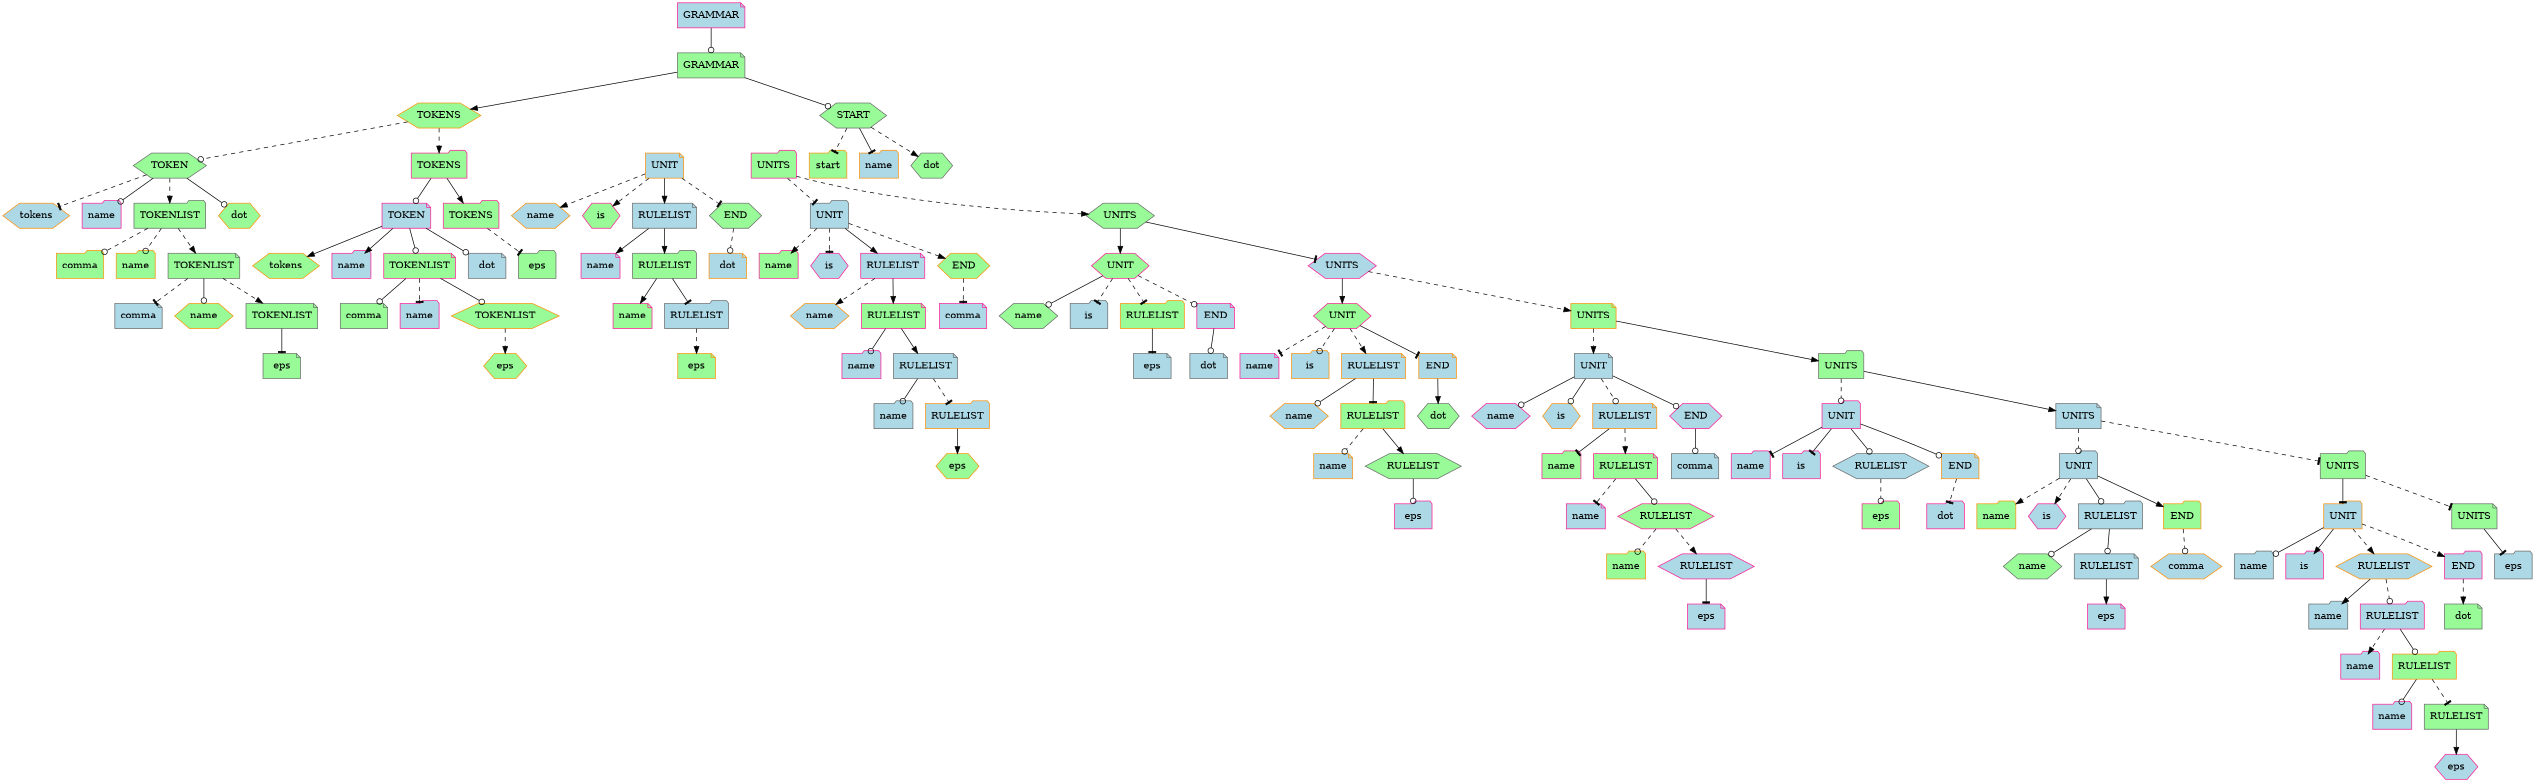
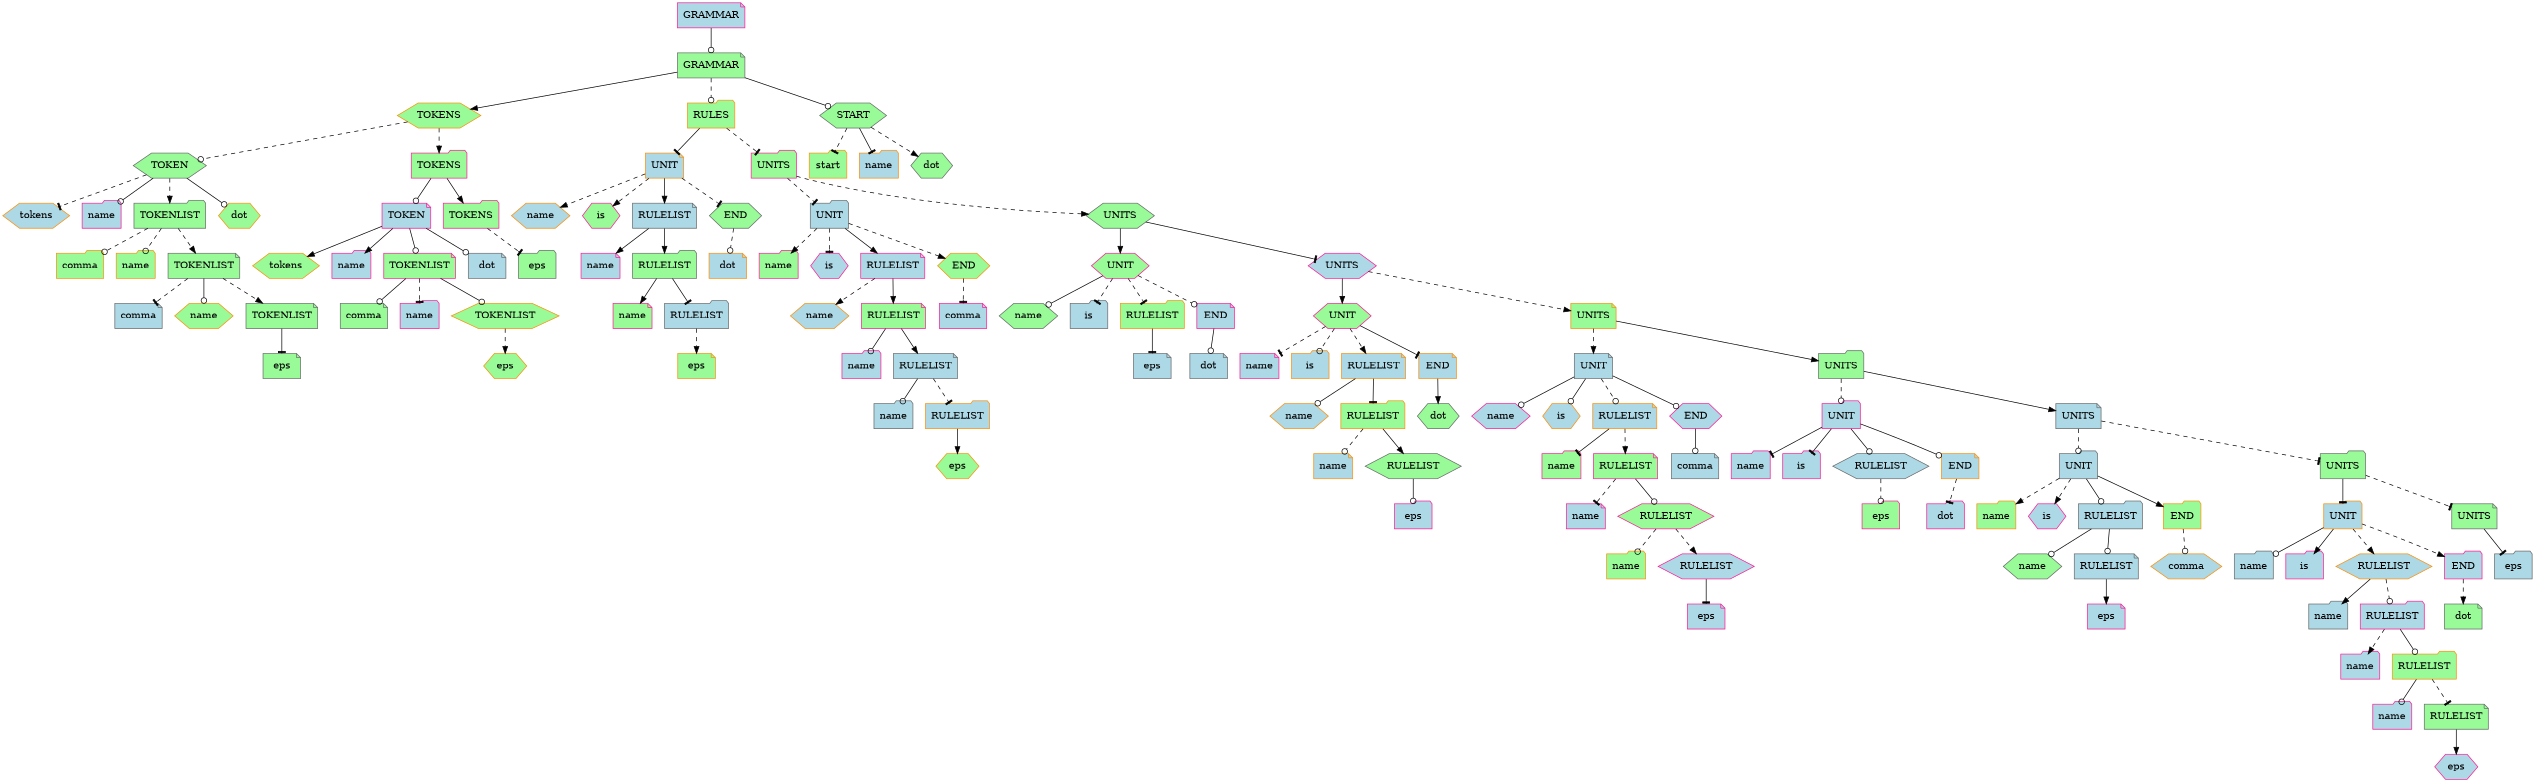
  digraph {
    node [shape=folder style=filled fillcolor=lightblue color=deeppink]
    edge [style=solid arrowhead=normal]
    n1 [label=GRAMMAR shape=note]
    n2 [label=GRAMMAR shape=note fillcolor=palegreen color=gray40]
    n3 [label=TOKENS shape=hexagon fillcolor=palegreen color=darkorange]
+   n4 [label=RULES fillcolor=palegreen color=darkorange]
    n5 [label=START shape=hexagon fillcolor=palegreen color=gray40]
    n6 [label=TOKEN shape=hexagon fillcolor=palegreen color=gray40]
    n7 [label=TOKENS fillcolor=palegreen]
    n8 [label=tokens shape=hexagon color=darkorange]
    n9 [label=name]
    n10 [label=TOKENLIST fillcolor=palegreen color=gray40]
    n11 [label=dot shape=hexagon fillcolor=palegreen color=darkorange]
    n12 [label=comma fillcolor=palegreen color=darkorange]
    n13 [label=name fillcolor=palegreen color=darkorange]
    n14 [label=TOKENLIST shape=note fillcolor=palegreen color=gray40]
    n15 [label=comma shape=note color=gray40]
    n16 [label=name shape=hexagon fillcolor=palegreen color=darkorange]
    n17 [label=TOKENLIST shape=note fillcolor=palegreen color=gray40]
    n18 [label=eps shape=note fillcolor=palegreen color=gray40]
    n19 [label=TOKEN shape=note]
    n20 [label=TOKENS fillcolor=palegreen]
    n21 [label=tokens shape=hexagon fillcolor=palegreen color=darkorange]
    n22 [label=name]
    n23 [label=TOKENLIST shape=note fillcolor=palegreen]
    n24 [label=dot shape=note color=gray40]
    n25 [label=comma shape=note fillcolor=palegreen color=gray40]
    n26 [label=name]
    n27 [label=TOKENLIST shape=hexagon fillcolor=palegreen color=darkorange]
    n28 [label=eps shape=hexagon fillcolor=palegreen color=darkorange]
    n29 [label=eps fillcolor=palegreen color=gray40]
    n30 [label=UNIT shape=note color=darkorange]
    n31 [label=UNITS fillcolor=palegreen]
    n32 [label=name shape=hexagon color=darkorange]
    n33 [label=is shape=hexagon fillcolor=palegreen]
    n34 [label=RULELIST shape=note color=gray40]
    n35 [label=END shape=hexagon fillcolor=palegreen color=gray40]
    n36 [label=name shape=note]
    n37 [label=RULELIST fillcolor=palegreen color=gray40]
    n38 [label=name shape=note fillcolor=palegreen]
    n39 [label=RULELIST color=gray40]
    n40 [label=eps shape=note fillcolor=palegreen color=darkorange]
    n41 [label=dot shape=note color=darkorange]
    n42 [label=UNIT color=gray40]
    n43 [label=UNITS shape=hexagon fillcolor=palegreen color=gray40]
    n44 [label=name fillcolor=palegreen]
    n45 [label=is shape=hexagon]
    n46 [label=RULELIST shape=note]
    n47 [label=END shape=hexagon fillcolor=palegreen color=darkorange]
    n48 [label=name shape=hexagon color=darkorange]
    n49 [label=RULELIST shape=note fillcolor=palegreen]
    n50 [label=name]
    n51 [label=RULELIST shape=note color=gray40]
    n52 [label=name color=gray40]
    n53 [label=RULELIST color=darkorange]
    n54 [label=eps shape=hexagon fillcolor=palegreen color=darkorange]
    n55 [label=comma shape=note]
    n56 [label=UNIT shape=hexagon fillcolor=palegreen]
    n57 [label=UNITS shape=hexagon]
    n58 [label=name shape=hexagon fillcolor=palegreen color=gray40]
    n59 [label=is color=gray40]
    n60 [label=RULELIST fillcolor=palegreen color=darkorange]
    n61 [label=END shape=note]
    n62 [label=eps shape=note color=gray40]
    n63 [label=dot shape=note color=gray40]
    n64 [label=UNIT shape=hexagon fillcolor=palegreen]
    n65 [label=UNITS shape=note fillcolor=palegreen color=darkorange]
    n66 [label=name shape=note]
    n67 [label=is color=darkorange]
    n68 [label=RULELIST shape=note color=darkorange]
    n69 [label=END shape=note color=darkorange]
    n70 [label=name shape=hexagon color=darkorange]
    n71 [label=RULELIST fillcolor=palegreen color=darkorange]
    n72 [label=name shape=note color=darkorange]
    n73 [label=RULELIST shape=hexagon fillcolor=palegreen color=gray40]
    n74 [label=eps]
    n75 [label=dot shape=hexagon fillcolor=palegreen color=gray40]
    n76 [label=UNIT shape=note color=gray40]
    n77 [label=UNITS fillcolor=palegreen color=gray40]
    n78 [label=name shape=hexagon]
    n79 [label=is shape=hexagon color=darkorange]
    n80 [label=RULELIST shape=note color=darkorange]
    n81 [label=END shape=hexagon]
    n82 [label=name fillcolor=palegreen]
    n83 [label=RULELIST shape=note fillcolor=palegreen]
    n84 [label=name shape=note]
    n85 [label=RULELIST shape=hexagon fillcolor=palegreen]
    n86 [label=name fillcolor=palegreen color=darkorange]
    n87 [label=RULELIST shape=hexagon]
    n88 [label=eps shape=note]
    n89 [label=comma shape=note color=gray40]
    n90 [label=UNIT]
    n91 [label=UNITS shape=note color=gray40]
    n92 [label=name]
    n93 [label=is]
    n94 [label=RULELIST shape=hexagon color=gray40]
    n95 [label=END shape=note color=darkorange]
    n96 [label=eps fillcolor=palegreen]
    n97 [label=dot]
    n98 [label=UNIT color=gray40]
    n99 [label=UNITS fillcolor=palegreen color=gray40]
    n100 [label=name fillcolor=palegreen color=darkorange]
    n101 [label=is shape=hexagon]
    n102 [label=RULELIST color=gray40]
    n103 [label=END fillcolor=palegreen color=darkorange]
    n104 [label=name shape=hexagon fillcolor=palegreen color=gray40]
    n105 [label=RULELIST shape=note color=gray40]
    n106 [label=eps shape=note]
    n107 [label=comma shape=hexagon color=darkorange]
    n108 [label=UNIT color=darkorange]
    n109 [label=UNITS shape=note fillcolor=palegreen color=gray40]
    n110 [label=name color=gray40]
    n111 [label=is]
    n112 [label=RULELIST shape=hexagon color=darkorange]
    n113 [label=END]
    n114 [label=name color=gray40]
    n115 [label=RULELIST]
    n116 [label=name]
    n117 [label=RULELIST fillcolor=palegreen color=darkorange]
    n118 [label=name]
    n119 [label=RULELIST shape=note fillcolor=palegreen color=gray40]
    n120 [label=eps shape=hexagon]
    n121 [label=dot shape=note fillcolor=palegreen color=gray40]
    n122 [label=eps color=gray40]
    n123 [label=start fillcolor=palegreen color=darkorange]
    n124 [label=name color=darkorange]
    n125 [label=dot shape=hexagon fillcolor=palegreen color=gray40]
    n1 -> n2 [arrowhead=odot]
    n2 -> n3
+   n2 -> n4 [style=dashed arrowhead=odot]
    n2 -> n5 [arrowhead=odot]
    n3 -> n6 [style=dashed arrowhead=odot]
    n3 -> n7 [style=dashed]
+   n4 -> n30 [arrowhead=tee]
+   n4 -> n31 [style=dashed arrowhead=tee]
    n5 -> n123 [style=dashed arrowhead=tee]
    n5 -> n124 [arrowhead=tee]
    n5 -> n125 [style=dashed]
    n6 -> n8 [style=dashed arrowhead=tee]
    n6 -> n9 [arrowhead=odot]
    n6 -> n10 [style=dashed]
    n6 -> n11 [arrowhead=odot]
    n7 -> n19 [arrowhead=odot]
    n7 -> n20
    n10 -> n12 [style=dashed arrowhead=odot]
    n10 -> n13 [style=dashed arrowhead=odot]
    n10 -> n14 [style=dashed]
    n14 -> n15 [style=dashed arrowhead=tee]
    n14 -> n16 [arrowhead=odot]
    n14 -> n17 [style=dashed]
    n17 -> n18 [arrowhead=tee]
    n19 -> n21
    n19 -> n22
    n19 -> n23 [arrowhead=odot]
    n19 -> n24 [arrowhead=odot]
    n20 -> n29 [style=dashed arrowhead=tee]
    n23 -> n25 [arrowhead=odot]
    n23 -> n26 [style=dashed arrowhead=tee]
    n23 -> n27 [arrowhead=odot]
    n27 -> n28 [style=dashed]
    n30 -> n32 [style=dashed]
    n30 -> n33 [style=dashed]
    n30 -> n34
    n30 -> n35 [style=dashed arrowhead=tee]
    n31 -> n42 [style=dashed arrowhead=tee]
    n31 -> n43 [style=dashed]
    n34 -> n36
    n34 -> n37
    n35 -> n41 [style=dashed arrowhead=odot]
    n37 -> n38
    n37 -> n39 [arrowhead=tee]
    n39 -> n40 [style=dashed]
    n42 -> n44 [style=dashed]
    n42 -> n45 [style=dashed arrowhead=tee]
    n42 -> n46
    n42 -> n47 [style=dashed]
    n43 -> n56
    n43 -> n57 [arrowhead=tee]
    n46 -> n48 [style=dashed]
    n46 -> n49
    n47 -> n55 [style=dashed arrowhead=tee]
    n49 -> n50 [arrowhead=odot]
    n49 -> n51
    n51 -> n52 [arrowhead=odot]
    n51 -> n53 [style=dashed arrowhead=tee]
    n53 -> n54
    n56 -> n58 [arrowhead=odot]
    n56 -> n59 [style=dashed arrowhead=tee]
    n56 -> n60 [style=dashed arrowhead=tee]
    n56 -> n61 [style=dashed arrowhead=odot]
    n57 -> n64
    n57 -> n65 [style=dashed]
    n60 -> n62 [arrowhead=tee]
    n61 -> n63 [arrowhead=odot]
    n64 -> n66 [style=dashed arrowhead=tee]
    n64 -> n67 [style=dashed arrowhead=odot]
    n64 -> n68 [style=dashed]
    n64 -> n69 [arrowhead=tee]
    n65 -> n76 [style=dashed]
    n65 -> n77
    n68 -> n70 [arrowhead=odot]
    n68 -> n71 [arrowhead=tee]
    n69 -> n75
    n71 -> n72 [style=dashed arrowhead=odot]
    n71 -> n73
    n73 -> n74 [arrowhead=odot]
    n76 -> n78 [arrowhead=odot]
    n76 -> n79 [arrowhead=odot]
    n76 -> n80 [style=dashed arrowhead=odot]
    n76 -> n81 [arrowhead=odot]
    n77 -> n90 [style=dashed arrowhead=odot]
    n77 -> n91
    n80 -> n82 [arrowhead=tee]
    n80 -> n83 [style=dashed]
    n81 -> n89 [arrowhead=odot]
    n83 -> n84 [style=dashed arrowhead=tee]
    n83 -> n85 [arrowhead=odot]
    n85 -> n86 [style=dashed arrowhead=odot]
    n85 -> n87 [style=dashed]
    n87 -> n88 [arrowhead=tee]
    n90 -> n92 [arrowhead=tee]
    n90 -> n93 [arrowhead=tee]
    n90 -> n94 [arrowhead=odot]
    n90 -> n95 [arrowhead=odot]
    n91 -> n98 [style=dashed arrowhead=odot]
    n91 -> n99 [style=dashed arrowhead=tee]
    n94 -> n96 [style=dashed arrowhead=odot]
    n95 -> n97 [style=dashed arrowhead=tee]
    n98 -> n100 [style=dashed]
    n98 -> n101 [style=dashed]
    n98 -> n102 [arrowhead=odot]
    n98 -> n103
    n99 -> n108 [arrowhead=tee]
    n99 -> n109 [style=dashed arrowhead=tee]
    n102 -> n104 [arrowhead=odot]
    n102 -> n105 [arrowhead=odot]
    n103 -> n107 [style=dashed arrowhead=odot]
    n105 -> n106
    n108 -> n110 [arrowhead=odot]
    n108 -> n111
    n108 -> n112 [style=dashed]
    n108 -> n113 [style=dashed]
    n109 -> n122 [arrowhead=tee]
    n112 -> n114
    n112 -> n115 [style=dashed arrowhead=odot]
    n113 -> n121 [style=dashed]
    n115 -> n116 [style=dashed]
    n115 -> n117 [arrowhead=odot]
    n117 -> n118 [arrowhead=odot]
    n117 -> n119 [style=dashed arrowhead=tee]
    n119 -> n120
  }
